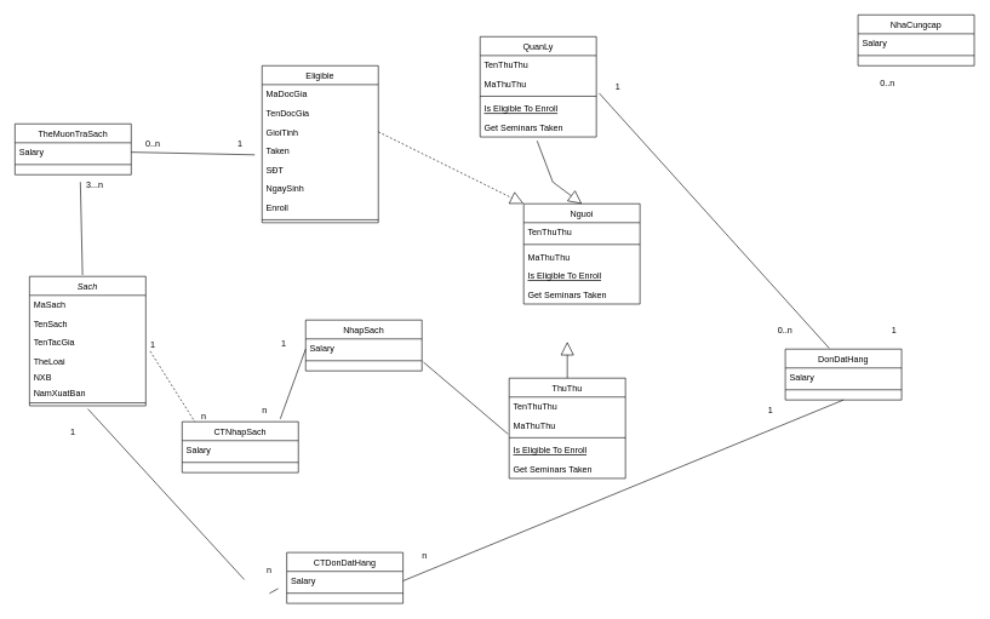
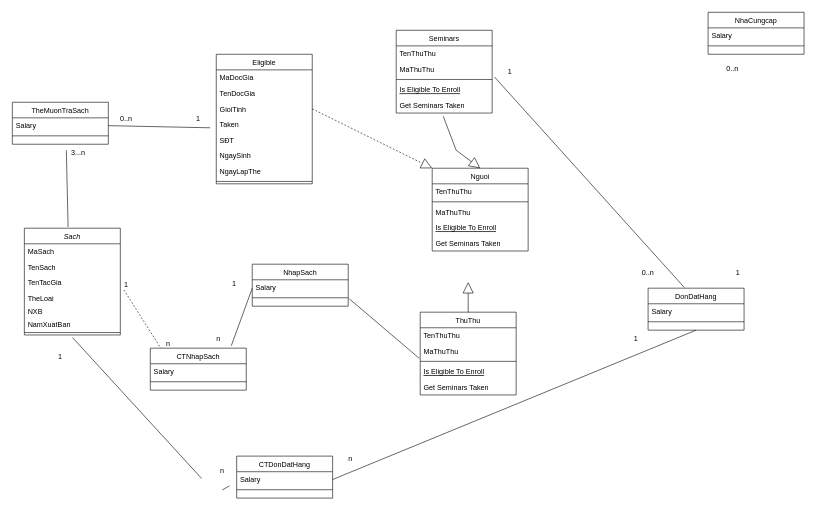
  <mxCell id="0" />
  <mxCell id="1" parent="0" />
  <mxCell id="2" value="Sach" style="swimlane;fontStyle=2;align=center;verticalAlign=top;childLayout=stackLayout;horizontal=1;startSize=26;horizontalStack=0;resizeParent=1;resizeLast=0;collapsible=1;marginBottom=0;rounded=0;shadow=0;strokeWidth=1;" parent="1" vertex="1"><mxGeometry x="40" y="380" width="160" height="178" as="geometry"><mxRectangle x="230" y="140" width="160" height="26" as="alternateBounds" /></mxGeometry></mxCell>
  <mxCell id="3" value="MaSach" style="text;align=left;verticalAlign=top;spacingLeft=4;spacingRight=4;overflow=hidden;rotatable=0;points=[[0,0.5],[1,0.5]];portConstraint=eastwest;rounded=0;shadow=0;html=0;" parent="2" vertex="1"><mxGeometry y="26" width="160" height="26" as="geometry" /></mxCell>
  <mxCell id="4" value="TenSach" style="text;align=left;verticalAlign=top;spacingLeft=4;spacingRight=4;overflow=hidden;rotatable=0;points=[[0,0.5],[1,0.5]];portConstraint=eastwest;" parent="2" vertex="1"><mxGeometry y="52" width="160" height="26" as="geometry" /></mxCell>
  <mxCell id="5" value="TenTacGia" style="text;align=left;verticalAlign=top;spacingLeft=4;spacingRight=4;overflow=hidden;rotatable=0;points=[[0,0.5],[1,0.5]];portConstraint=eastwest;" vertex="1" parent="2"><mxGeometry y="78" width="160" height="26" as="geometry" /></mxCell>
  <mxCell id="6" value="TheLoai" style="text;align=left;verticalAlign=top;spacingLeft=4;spacingRight=4;overflow=hidden;rotatable=0;points=[[0,0.5],[1,0.5]];portConstraint=eastwest;rounded=0;shadow=0;html=0;" vertex="1" parent="2"><mxGeometry y="104" width="160" height="22" as="geometry" /></mxCell>
  <mxCell id="7" value="NXB" style="text;align=left;verticalAlign=top;spacingLeft=4;spacingRight=4;overflow=hidden;rotatable=0;points=[[0,0.5],[1,0.5]];portConstraint=eastwest;" parent="2" vertex="1"><mxGeometry y="126" width="160" height="22" as="geometry" /></mxCell>
  <mxCell id="8" value="NamXuatBan" style="text;align=left;verticalAlign=top;spacingLeft=4;spacingRight=4;overflow=hidden;rotatable=0;points=[[0,0.5],[1,0.5]];portConstraint=eastwest;rounded=0;shadow=0;html=0;" parent="2" vertex="1"><mxGeometry y="148" width="160" height="22" as="geometry" /></mxCell>
  <mxCell id="9" value="" style="line;html=1;strokeWidth=1;align=left;verticalAlign=middle;spacingTop=-1;spacingLeft=3;spacingRight=3;rotatable=0;labelPosition=right;points=[];portConstraint=eastwest;" parent="2" vertex="1"><mxGeometry y="170" width="160" height="8" as="geometry" /></mxCell>
  <mxCell id="10" value="ThuThu" style="swimlane;fontStyle=0;align=center;verticalAlign=top;childLayout=stackLayout;horizontal=1;startSize=26;horizontalStack=0;resizeParent=1;resizeLast=0;collapsible=1;marginBottom=0;rounded=0;shadow=0;strokeWidth=1;" parent="1" vertex="1"><mxGeometry x="700" y="520" width="160" height="138" as="geometry"><mxRectangle x="130" y="380" width="160" height="26" as="alternateBounds" /></mxGeometry></mxCell>
  <mxCell id="11" value="TenThuThu" style="text;align=left;verticalAlign=top;spacingLeft=4;spacingRight=4;overflow=hidden;rotatable=0;points=[[0,0.5],[1,0.5]];portConstraint=eastwest;" parent="10" vertex="1"><mxGeometry y="26" width="160" height="26" as="geometry" /></mxCell>
  <mxCell id="12" value="MaThuThu" style="text;align=left;verticalAlign=top;spacingLeft=4;spacingRight=4;overflow=hidden;rotatable=0;points=[[0,0.5],[1,0.5]];portConstraint=eastwest;rounded=0;shadow=0;html=0;" parent="10" vertex="1"><mxGeometry y="52" width="160" height="26" as="geometry" /></mxCell>
  <mxCell id="13" value="" style="line;html=1;strokeWidth=1;align=left;verticalAlign=middle;spacingTop=-1;spacingLeft=3;spacingRight=3;rotatable=0;labelPosition=right;points=[];portConstraint=eastwest;" parent="10" vertex="1"><mxGeometry y="78" width="160" height="8" as="geometry" /></mxCell>
  <mxCell id="14" value="Is Eligible To Enroll" style="text;align=left;verticalAlign=top;spacingLeft=4;spacingRight=4;overflow=hidden;rotatable=0;points=[[0,0.5],[1,0.5]];portConstraint=eastwest;fontStyle=4" parent="10" vertex="1"><mxGeometry y="86" width="160" height="26" as="geometry" /></mxCell>
  <mxCell id="15" value="Get Seminars Taken" style="text;align=left;verticalAlign=top;spacingLeft=4;spacingRight=4;overflow=hidden;rotatable=0;points=[[0,0.5],[1,0.5]];portConstraint=eastwest;" parent="10" vertex="1"><mxGeometry y="112" width="160" height="26" as="geometry" /></mxCell>
  <mxCell id="16" value="DonDatHang&#10;" style="swimlane;fontStyle=0;align=center;verticalAlign=top;childLayout=stackLayout;horizontal=1;startSize=26;horizontalStack=0;resizeParent=1;resizeLast=0;collapsible=1;marginBottom=0;rounded=0;shadow=0;strokeWidth=1;" parent="1" vertex="1"><mxGeometry x="1080" y="480" width="160" height="70" as="geometry"><mxRectangle x="340" y="380" width="170" height="26" as="alternateBounds" /></mxGeometry></mxCell>
  <mxCell id="17" value="Salary" style="text;align=left;verticalAlign=top;spacingLeft=4;spacingRight=4;overflow=hidden;rotatable=0;points=[[0,0.5],[1,0.5]];portConstraint=eastwest;" parent="16" vertex="1"><mxGeometry y="26" width="160" height="26" as="geometry" /></mxCell>
  <mxCell id="18" value="" style="line;html=1;strokeWidth=1;align=left;verticalAlign=middle;spacingTop=-1;spacingLeft=3;spacingRight=3;rotatable=0;labelPosition=right;points=[];portConstraint=eastwest;" parent="16" vertex="1"><mxGeometry y="52" width="160" height="8" as="geometry" /></mxCell>
  <mxCell id="19" value="Eligible" style="swimlane;fontStyle=0;align=center;verticalAlign=top;childLayout=stackLayout;horizontal=1;startSize=26;horizontalStack=0;resizeParent=1;resizeLast=0;collapsible=1;marginBottom=0;rounded=0;shadow=0;strokeWidth=1;" parent="1" vertex="1"><mxGeometry x="360" y="90" width="160" height="216" as="geometry"><mxRectangle x="550" y="140" width="160" height="26" as="alternateBounds" /></mxGeometry></mxCell>
  <mxCell id="20" value="MaDocGia" style="text;align=left;verticalAlign=top;spacingLeft=4;spacingRight=4;overflow=hidden;rotatable=0;points=[[0,0.5],[1,0.5]];portConstraint=eastwest;" parent="19" vertex="1"><mxGeometry y="26" width="160" height="26" as="geometry" /></mxCell>
  <mxCell id="21" value="TenDocGia" style="text;align=left;verticalAlign=top;spacingLeft=4;spacingRight=4;overflow=hidden;rotatable=0;points=[[0,0.5],[1,0.5]];portConstraint=eastwest;rounded=0;shadow=0;html=0;" parent="19" vertex="1"><mxGeometry y="52" width="160" height="26" as="geometry" /></mxCell>
  <mxCell id="22" value="GioiTinh" style="text;align=left;verticalAlign=top;spacingLeft=4;spacingRight=4;overflow=hidden;rotatable=0;points=[[0,0.5],[1,0.5]];portConstraint=eastwest;" vertex="1" parent="19"><mxGeometry y="78" width="160" height="26" as="geometry" /></mxCell>
  <mxCell id="23" value="Taken" style="text;align=left;verticalAlign=top;spacingLeft=4;spacingRight=4;overflow=hidden;rotatable=0;points=[[0,0.5],[1,0.5]];portConstraint=eastwest;" vertex="1" parent="19"><mxGeometry y="104" width="160" height="26" as="geometry" /></mxCell>
  <mxCell id="24" value="SĐT" style="text;align=left;verticalAlign=top;spacingLeft=4;spacingRight=4;overflow=hidden;rotatable=0;points=[[0,0.5],[1,0.5]];portConstraint=eastwest;" vertex="1" parent="19"><mxGeometry y="130" width="160" height="26" as="geometry" /></mxCell>
  <mxCell id="25" value="NgaySinh" style="text;align=left;verticalAlign=top;spacingLeft=4;spacingRight=4;overflow=hidden;rotatable=0;points=[[0,0.5],[1,0.5]];portConstraint=eastwest;rounded=0;shadow=0;html=0;" vertex="1" parent="19"><mxGeometry y="156" width="160" height="26" as="geometry" /></mxCell>
- <mxCell id="26" value="Enroll" style="text;align=left;verticalAlign=top;spacingLeft=4;spacingRight=4;overflow=hidden;rotatable=0;points=[[0,0.5],[1,0.5]];portConstraint=eastwest;rounded=0;shadow=0;html=0;" parent="19" vertex="1"><mxGeometry y="182" width="160" height="26" as="geometry" /></mxCell>
+ <mxCell id="26" value="NgayLapThe" style="text;align=left;verticalAlign=top;spacingLeft=4;spacingRight=4;overflow=hidden;rotatable=0;points=[[0,0.5],[1,0.5]];portConstraint=eastwest;rounded=0;shadow=0;html=0;" parent="19" vertex="1"><mxGeometry y="182" width="160" height="26" as="geometry" /></mxCell>
  <mxCell id="27" value="" style="line;html=1;strokeWidth=1;align=left;verticalAlign=middle;spacingTop=-1;spacingLeft=3;spacingRight=3;rotatable=0;labelPosition=right;points=[];portConstraint=eastwest;" parent="19" vertex="1"><mxGeometry y="208" width="160" height="8" as="geometry" /></mxCell>
  <mxCell id="28" value="NhaCungcap" style="swimlane;fontStyle=0;align=center;verticalAlign=top;childLayout=stackLayout;horizontal=1;startSize=26;horizontalStack=0;resizeParent=1;resizeLast=0;collapsible=1;marginBottom=0;rounded=0;shadow=0;strokeWidth=1;" vertex="1" parent="1"><mxGeometry x="1180" y="20" width="160" height="70" as="geometry"><mxRectangle x="340" y="380" width="170" height="26" as="alternateBounds" /></mxGeometry></mxCell>
  <mxCell id="29" value="Salary" style="text;align=left;verticalAlign=top;spacingLeft=4;spacingRight=4;overflow=hidden;rotatable=0;points=[[0,0.5],[1,0.5]];portConstraint=eastwest;" vertex="1" parent="28"><mxGeometry y="26" width="160" height="26" as="geometry" /></mxCell>
  <mxCell id="30" value="" style="line;html=1;strokeWidth=1;align=left;verticalAlign=middle;spacingTop=-1;spacingLeft=3;spacingRight=3;rotatable=0;labelPosition=right;points=[];portConstraint=eastwest;" vertex="1" parent="28"><mxGeometry y="52" width="160" height="8" as="geometry" /></mxCell>
  <mxCell id="31" value="TheMuonTraSach&#10;" style="swimlane;fontStyle=0;align=center;verticalAlign=top;childLayout=stackLayout;horizontal=1;startSize=26;horizontalStack=0;resizeParent=1;resizeLast=0;collapsible=1;marginBottom=0;rounded=0;shadow=0;strokeWidth=1;" vertex="1" parent="1"><mxGeometry x="20" y="170" width="160" height="70" as="geometry"><mxRectangle x="340" y="380" width="170" height="26" as="alternateBounds" /></mxGeometry></mxCell>
  <mxCell id="32" value="Salary" style="text;align=left;verticalAlign=top;spacingLeft=4;spacingRight=4;overflow=hidden;rotatable=0;points=[[0,0.5],[1,0.5]];portConstraint=eastwest;" vertex="1" parent="31"><mxGeometry y="26" width="160" height="26" as="geometry" /></mxCell>
  <mxCell id="33" value="" style="line;html=1;strokeWidth=1;align=left;verticalAlign=middle;spacingTop=-1;spacingLeft=3;spacingRight=3;rotatable=0;labelPosition=right;points=[];portConstraint=eastwest;" vertex="1" parent="31"><mxGeometry y="52" width="160" height="8" as="geometry" /></mxCell>
  <mxCell id="34" value="NhapSach" style="swimlane;fontStyle=0;align=center;verticalAlign=top;childLayout=stackLayout;horizontal=1;startSize=26;horizontalStack=0;resizeParent=1;resizeLast=0;collapsible=1;marginBottom=0;rounded=0;shadow=0;strokeWidth=1;" vertex="1" parent="1"><mxGeometry x="420" y="440" width="160" height="70" as="geometry"><mxRectangle x="340" y="380" width="170" height="26" as="alternateBounds" /></mxGeometry></mxCell>
  <mxCell id="35" value="Salary" style="text;align=left;verticalAlign=top;spacingLeft=4;spacingRight=4;overflow=hidden;rotatable=0;points=[[0,0.5],[1,0.5]];portConstraint=eastwest;" vertex="1" parent="34"><mxGeometry y="26" width="160" height="26" as="geometry" /></mxCell>
  <mxCell id="36" value="" style="line;html=1;strokeWidth=1;align=left;verticalAlign=middle;spacingTop=-1;spacingLeft=3;spacingRight=3;rotatable=0;labelPosition=right;points=[];portConstraint=eastwest;" vertex="1" parent="34"><mxGeometry y="52" width="160" height="8" as="geometry" /></mxCell>
- <mxCell id="37" value="QuanLy&#10;" style="swimlane;fontStyle=0;align=center;verticalAlign=top;childLayout=stackLayout;horizontal=1;startSize=26;horizontalStack=0;resizeParent=1;resizeLast=0;collapsible=1;marginBottom=0;rounded=0;shadow=0;strokeWidth=1;" vertex="1" parent="1"><mxGeometry x="660" y="50" width="160" height="138" as="geometry"><mxRectangle x="130" y="380" width="160" height="26" as="alternateBounds" /></mxGeometry></mxCell>
+ <mxCell id="37" value="Seminars&#10;" style="swimlane;fontStyle=0;align=center;verticalAlign=top;childLayout=stackLayout;horizontal=1;startSize=26;horizontalStack=0;resizeParent=1;resizeLast=0;collapsible=1;marginBottom=0;rounded=0;shadow=0;strokeWidth=1;" vertex="1" parent="1"><mxGeometry x="660" y="50" width="160" height="138" as="geometry"><mxRectangle x="130" y="380" width="160" height="26" as="alternateBounds" /></mxGeometry></mxCell>
  <mxCell id="38" value="TenThuThu" style="text;align=left;verticalAlign=top;spacingLeft=4;spacingRight=4;overflow=hidden;rotatable=0;points=[[0,0.5],[1,0.5]];portConstraint=eastwest;" vertex="1" parent="37"><mxGeometry y="26" width="160" height="26" as="geometry" /></mxCell>
  <mxCell id="39" value="MaThuThu" style="text;align=left;verticalAlign=top;spacingLeft=4;spacingRight=4;overflow=hidden;rotatable=0;points=[[0,0.5],[1,0.5]];portConstraint=eastwest;rounded=0;shadow=0;html=0;" vertex="1" parent="37"><mxGeometry y="52" width="160" height="26" as="geometry" /></mxCell>
  <mxCell id="40" value="" style="line;html=1;strokeWidth=1;align=left;verticalAlign=middle;spacingTop=-1;spacingLeft=3;spacingRight=3;rotatable=0;labelPosition=right;points=[];portConstraint=eastwest;" vertex="1" parent="37"><mxGeometry y="78" width="160" height="8" as="geometry" /></mxCell>
  <mxCell id="41" value="Is Eligible To Enroll" style="text;align=left;verticalAlign=top;spacingLeft=4;spacingRight=4;overflow=hidden;rotatable=0;points=[[0,0.5],[1,0.5]];portConstraint=eastwest;fontStyle=4" vertex="1" parent="37"><mxGeometry y="86" width="160" height="26" as="geometry" /></mxCell>
  <mxCell id="42" value="Get Seminars Taken" style="text;align=left;verticalAlign=top;spacingLeft=4;spacingRight=4;overflow=hidden;rotatable=0;points=[[0,0.5],[1,0.5]];portConstraint=eastwest;" vertex="1" parent="37"><mxGeometry y="112" width="160" height="26" as="geometry" /></mxCell>
  <mxCell id="43" value="" style="endArrow=block;html=1;rounded=0;endFill=0;entryX=0;entryY=0;entryDx=0;entryDy=0;exitX=1;exitY=0.5;exitDx=0;exitDy=0;startSize=10;targetPerimeterSpacing=7;sourcePerimeterSpacing=9;endSize=16;dashed=1;" edge="1" parent="1" source="22" target="63"><mxGeometry width="50" height="50" relative="1" as="geometry"><mxPoint x="770" y="570" as="sourcePoint" /><mxPoint x="820" y="520" as="targetPoint" /></mxGeometry></mxCell>
  <mxCell id="44" value="" style="endArrow=block;html=1;rounded=0;endFill=0;exitX=0.5;exitY=0;exitDx=0;exitDy=0;startSize=10;targetPerimeterSpacing=7;sourcePerimeterSpacing=9;endSize=16;" edge="1" parent="1" source="10"><mxGeometry width="50" height="50" relative="1" as="geometry"><mxPoint x="560" y="501" as="sourcePoint" /><mxPoint x="780" y="470" as="targetPoint" /></mxGeometry></mxCell>
  <mxCell id="45" value="" style="endArrow=none;html=1;rounded=0;endSize=16;sourcePerimeterSpacing=9;targetPerimeterSpacing=7;exitX=1;exitY=0.5;exitDx=0;exitDy=0;entryX=-0.063;entryY=0.715;entryDx=0;entryDy=0;entryPerimeter=0;" edge="1" parent="1" source="32" target="23"><mxGeometry width="50" height="50" relative="1" as="geometry"><mxPoint x="460" y="310" as="sourcePoint" /><mxPoint x="510" y="260" as="targetPoint" /></mxGeometry></mxCell>
  <mxCell id="46" value="0..n" style="text;html=1;strokeColor=none;fillColor=none;align=center;verticalAlign=middle;whiteSpace=wrap;rounded=0;" vertex="1" parent="1"><mxGeometry x="180" y="183" width="60" height="30" as="geometry" /></mxCell>
  <mxCell id="47" value="1" style="text;html=1;strokeColor=none;fillColor=none;align=center;verticalAlign=middle;whiteSpace=wrap;rounded=0;" vertex="1" parent="1"><mxGeometry x="300" y="183" width="60" height="30" as="geometry" /></mxCell>
  <mxCell id="48" value="" style="endArrow=none;html=1;rounded=0;endSize=16;sourcePerimeterSpacing=9;targetPerimeterSpacing=7;exitX=0.456;exitY=-0.011;exitDx=0;exitDy=0;exitPerimeter=0;" edge="1" parent="1" source="2"><mxGeometry width="50" height="50" relative="1" as="geometry"><mxPoint x="380" y="330" as="sourcePoint" /><mxPoint x="110" y="250" as="targetPoint" /></mxGeometry></mxCell>
  <mxCell id="49" value="3...n" style="text;html=1;strokeColor=none;fillColor=none;align=center;verticalAlign=middle;whiteSpace=wrap;rounded=0;" vertex="1" parent="1"><mxGeometry x="100" y="240" width="60" height="30" as="geometry" /></mxCell>
  <mxCell id="50" value="" style="endArrow=none;html=1;rounded=0;endSize=16;sourcePerimeterSpacing=9;targetPerimeterSpacing=7;exitX=1.038;exitY=-0.045;exitDx=0;exitDy=0;exitPerimeter=0;entryX=0.113;entryY=0.014;entryDx=0;entryDy=0;entryPerimeter=0;dashed=1;" edge="1" parent="1" source="6" target="52"><mxGeometry width="50" height="50" relative="1" as="geometry"><mxPoint x="370" y="430" as="sourcePoint" /><mxPoint x="420" y="380" as="targetPoint" /></mxGeometry></mxCell>
  <mxCell id="51" value="1" style="text;html=1;strokeColor=none;fillColor=none;align=center;verticalAlign=middle;whiteSpace=wrap;rounded=0;" vertex="1" parent="1"><mxGeometry x="180" y="460" width="60" height="30" as="geometry" /></mxCell>
  <mxCell id="52" value="CTNhapSach" style="swimlane;fontStyle=0;align=center;verticalAlign=top;childLayout=stackLayout;horizontal=1;startSize=26;horizontalStack=0;resizeParent=1;resizeLast=0;collapsible=1;marginBottom=0;rounded=0;shadow=0;strokeWidth=1;" vertex="1" parent="1"><mxGeometry x="250" y="580" width="160" height="70" as="geometry"><mxRectangle x="340" y="380" width="170" height="26" as="alternateBounds" /></mxGeometry></mxCell>
  <mxCell id="53" value="Salary" style="text;align=left;verticalAlign=top;spacingLeft=4;spacingRight=4;overflow=hidden;rotatable=0;points=[[0,0.5],[1,0.5]];portConstraint=eastwest;" vertex="1" parent="52"><mxGeometry y="26" width="160" height="26" as="geometry" /></mxCell>
  <mxCell id="54" value="" style="line;html=1;strokeWidth=1;align=left;verticalAlign=middle;spacingTop=-1;spacingLeft=3;spacingRight=3;rotatable=0;labelPosition=right;points=[];portConstraint=eastwest;" vertex="1" parent="52"><mxGeometry y="52" width="160" height="8" as="geometry" /></mxCell>
  <mxCell id="55" value="1" style="text;html=1;strokeColor=none;fillColor=none;align=center;verticalAlign=middle;whiteSpace=wrap;rounded=0;" vertex="1" parent="1"><mxGeometry x="360" y="458" width="60" height="30" as="geometry" /></mxCell>
  <mxCell id="56" value="n" style="text;html=1;strokeColor=none;fillColor=none;align=center;verticalAlign=middle;whiteSpace=wrap;rounded=0;" vertex="1" parent="1"><mxGeometry x="250" y="558" width="60" height="30" as="geometry" /></mxCell>
  <mxCell id="57" value="" style="endArrow=none;html=1;rounded=0;endSize=16;sourcePerimeterSpacing=9;targetPerimeterSpacing=7;exitX=0.844;exitY=-0.057;exitDx=0;exitDy=0;exitPerimeter=0;" edge="1" parent="1" source="52"><mxGeometry width="50" height="50" relative="1" as="geometry"><mxPoint x="370" y="530" as="sourcePoint" /><mxPoint x="420" y="480" as="targetPoint" /></mxGeometry></mxCell>
  <mxCell id="58" value="n" style="text;html=1;strokeColor=none;fillColor=none;align=center;verticalAlign=middle;whiteSpace=wrap;rounded=0;" vertex="1" parent="1"><mxGeometry x="334" y="550" width="60" height="30" as="geometry" /></mxCell>
  <mxCell id="59" value="" style="endArrow=none;html=1;rounded=0;endSize=16;sourcePerimeterSpacing=9;targetPerimeterSpacing=7;entryX=1.013;entryY=1.231;entryDx=0;entryDy=0;entryPerimeter=0;exitX=-0.01;exitY=-0.35;exitDx=0;exitDy=0;exitPerimeter=0;" edge="1" parent="1" source="14" target="35"><mxGeometry width="50" height="50" relative="1" as="geometry"><mxPoint x="660" y="630" as="sourcePoint" /><mxPoint x="710" y="580" as="targetPoint" /></mxGeometry></mxCell>
  <mxCell id="60" value="CTDonDatHang&#10;" style="swimlane;fontStyle=0;align=center;verticalAlign=top;childLayout=stackLayout;horizontal=1;startSize=26;horizontalStack=0;resizeParent=1;resizeLast=0;collapsible=1;marginBottom=0;rounded=0;shadow=0;strokeWidth=1;" vertex="1" parent="1"><mxGeometry x="394" y="760" width="160" height="70" as="geometry"><mxRectangle x="340" y="380" width="170" height="26" as="alternateBounds" /></mxGeometry></mxCell>
  <mxCell id="61" value="Salary" style="text;align=left;verticalAlign=top;spacingLeft=4;spacingRight=4;overflow=hidden;rotatable=0;points=[[0,0.5],[1,0.5]];portConstraint=eastwest;" vertex="1" parent="60"><mxGeometry y="26" width="160" height="26" as="geometry" /></mxCell>
  <mxCell id="62" value="" style="line;html=1;strokeWidth=1;align=left;verticalAlign=middle;spacingTop=-1;spacingLeft=3;spacingRight=3;rotatable=0;labelPosition=right;points=[];portConstraint=eastwest;" vertex="1" parent="60"><mxGeometry y="52" width="160" height="8" as="geometry" /></mxCell>
  <mxCell id="63" value="Nguoi" style="swimlane;fontStyle=0;align=center;verticalAlign=top;childLayout=stackLayout;horizontal=1;startSize=26;horizontalStack=0;resizeParent=1;resizeLast=0;collapsible=1;marginBottom=0;rounded=0;shadow=0;strokeWidth=1;" vertex="1" parent="1"><mxGeometry x="720" y="280" width="160" height="138" as="geometry"><mxRectangle x="130" y="380" width="160" height="26" as="alternateBounds" /></mxGeometry></mxCell>
  <mxCell id="64" value="TenThuThu" style="text;align=left;verticalAlign=top;spacingLeft=4;spacingRight=4;overflow=hidden;rotatable=0;points=[[0,0.5],[1,0.5]];portConstraint=eastwest;" vertex="1" parent="63"><mxGeometry y="26" width="160" height="26" as="geometry" /></mxCell>
  <mxCell id="65" value="" style="line;html=1;strokeWidth=1;align=left;verticalAlign=middle;spacingTop=-1;spacingLeft=3;spacingRight=3;rotatable=0;labelPosition=right;points=[];portConstraint=eastwest;" vertex="1" parent="63"><mxGeometry y="52" width="160" height="8" as="geometry" /></mxCell>
  <mxCell id="66" value="MaThuThu" style="text;align=left;verticalAlign=top;spacingLeft=4;spacingRight=4;overflow=hidden;rotatable=0;points=[[0,0.5],[1,0.5]];portConstraint=eastwest;rounded=0;shadow=0;html=0;" vertex="1" parent="63"><mxGeometry y="60" width="160" height="26" as="geometry" /></mxCell>
  <mxCell id="67" value="Is Eligible To Enroll" style="text;align=left;verticalAlign=top;spacingLeft=4;spacingRight=4;overflow=hidden;rotatable=0;points=[[0,0.5],[1,0.5]];portConstraint=eastwest;fontStyle=4" vertex="1" parent="63"><mxGeometry y="86" width="160" height="26" as="geometry" /></mxCell>
  <mxCell id="68" value="Get Seminars Taken" style="text;align=left;verticalAlign=top;spacingLeft=4;spacingRight=4;overflow=hidden;rotatable=0;points=[[0,0.5],[1,0.5]];portConstraint=eastwest;" vertex="1" parent="63"><mxGeometry y="112" width="160" height="26" as="geometry" /></mxCell>
  <mxCell id="69" value="" style="endArrow=block;html=1;rounded=0;endFill=0;entryX=0.5;entryY=0;entryDx=0;entryDy=0;exitX=0.49;exitY=1.203;exitDx=0;exitDy=0;startSize=10;targetPerimeterSpacing=7;sourcePerimeterSpacing=9;endSize=16;exitPerimeter=0;" edge="1" parent="1" source="42" target="63"><mxGeometry width="50" height="50" relative="1" as="geometry"><mxPoint x="530" y="191" as="sourcePoint" /><mxPoint x="700" y="330" as="targetPoint" /><Array as="points"><mxPoint x="760" y="250" /></Array></mxGeometry></mxCell>
  <mxCell id="70" value="" style="endArrow=none;html=1;rounded=0;endSize=16;targetPerimeterSpacing=7;entryX=0.502;entryY=1.545;entryDx=0;entryDy=0;entryPerimeter=0;exitX=-0.074;exitY=0.909;exitDx=0;exitDy=0;exitPerimeter=0;startArrow=none;" edge="1" parent="1" source="80" target="9"><mxGeometry width="50" height="50" relative="1" as="geometry"><mxPoint x="180" y="790" as="sourcePoint" /><mxPoint x="230" y="740" as="targetPoint" /></mxGeometry></mxCell>
  <mxCell id="71" value="" style="endArrow=none;html=1;rounded=0;endSize=16;sourcePerimeterSpacing=9;targetPerimeterSpacing=7;exitX=1;exitY=0.5;exitDx=0;exitDy=0;entryX=0.5;entryY=1;entryDx=0;entryDy=0;" edge="1" parent="1" source="61" target="16"><mxGeometry width="50" height="50" relative="1" as="geometry"><mxPoint x="650" y="580" as="sourcePoint" /><mxPoint x="700" y="530" as="targetPoint" /></mxGeometry></mxCell>
  <mxCell id="72" value="" style="endArrow=none;html=1;rounded=0;endSize=16;sourcePerimeterSpacing=9;targetPerimeterSpacing=7;entryX=1.024;entryY=-0.315;entryDx=0;entryDy=0;entryPerimeter=0;exitX=0.377;exitY=-0.018;exitDx=0;exitDy=0;exitPerimeter=0;" edge="1" parent="1" source="16" target="41"><mxGeometry width="50" height="50" relative="1" as="geometry"><mxPoint x="650" y="220" as="sourcePoint" /><mxPoint x="700" y="170" as="targetPoint" /></mxGeometry></mxCell>
  <mxCell id="73" value="1" style="text;html=1;strokeColor=none;fillColor=none;align=center;verticalAlign=middle;whiteSpace=wrap;rounded=0;" vertex="1" parent="1"><mxGeometry x="820" y="104" width="60" height="30" as="geometry" /></mxCell>
  <mxCell id="74" value="0..n" style="text;html=1;strokeColor=none;fillColor=none;align=center;verticalAlign=middle;whiteSpace=wrap;rounded=0;" vertex="1" parent="1"><mxGeometry x="1050" y="440" width="60" height="30" as="geometry" /></mxCell>
  <mxCell id="75" value="0..n" style="text;html=1;strokeColor=none;fillColor=none;align=center;verticalAlign=middle;whiteSpace=wrap;rounded=0;" vertex="1" parent="1"><mxGeometry x="1191" y="100" width="60" height="30" as="geometry" /></mxCell>
  <mxCell id="76" value="1" style="text;html=1;strokeColor=none;fillColor=none;align=center;verticalAlign=middle;whiteSpace=wrap;rounded=0;" vertex="1" parent="1"><mxGeometry x="1200" y="440" width="60" height="30" as="geometry" /></mxCell>
  <mxCell id="77" value="1" style="text;html=1;strokeColor=none;fillColor=none;align=center;verticalAlign=middle;whiteSpace=wrap;rounded=0;" vertex="1" parent="1"><mxGeometry x="70" y="580" width="60" height="30" as="geometry" /></mxCell>
  <mxCell id="78" value="1" style="text;html=1;strokeColor=none;fillColor=none;align=center;verticalAlign=middle;whiteSpace=wrap;rounded=0;" vertex="1" parent="1"><mxGeometry x="1030" y="550" width="60" height="30" as="geometry" /></mxCell>
  <mxCell id="79" value="n" style="text;html=1;strokeColor=none;fillColor=none;align=center;verticalAlign=middle;whiteSpace=wrap;rounded=0;" vertex="1" parent="1"><mxGeometry x="554" y="750" width="60" height="30" as="geometry" /></mxCell>
  <mxCell id="80" value="n" style="text;html=1;strokeColor=none;fillColor=none;align=center;verticalAlign=middle;whiteSpace=wrap;rounded=0;" vertex="1" parent="1"><mxGeometry x="340" y="770" width="60" height="30" as="geometry" /></mxCell>
  <mxCell id="81" value="" style="endArrow=none;html=1;rounded=0;endSize=16;sourcePerimeterSpacing=9;entryX=0.502;entryY=1.545;entryDx=0;entryDy=0;entryPerimeter=0;exitX=-0.074;exitY=0.909;exitDx=0;exitDy=0;exitPerimeter=0;" edge="1" parent="1" source="61" target="80"><mxGeometry width="50" height="50" relative="1" as="geometry"><mxPoint x="382.16" y="809.634" as="sourcePoint" /><mxPoint x="120.32" y="562.36" as="targetPoint" /></mxGeometry></mxCell>
